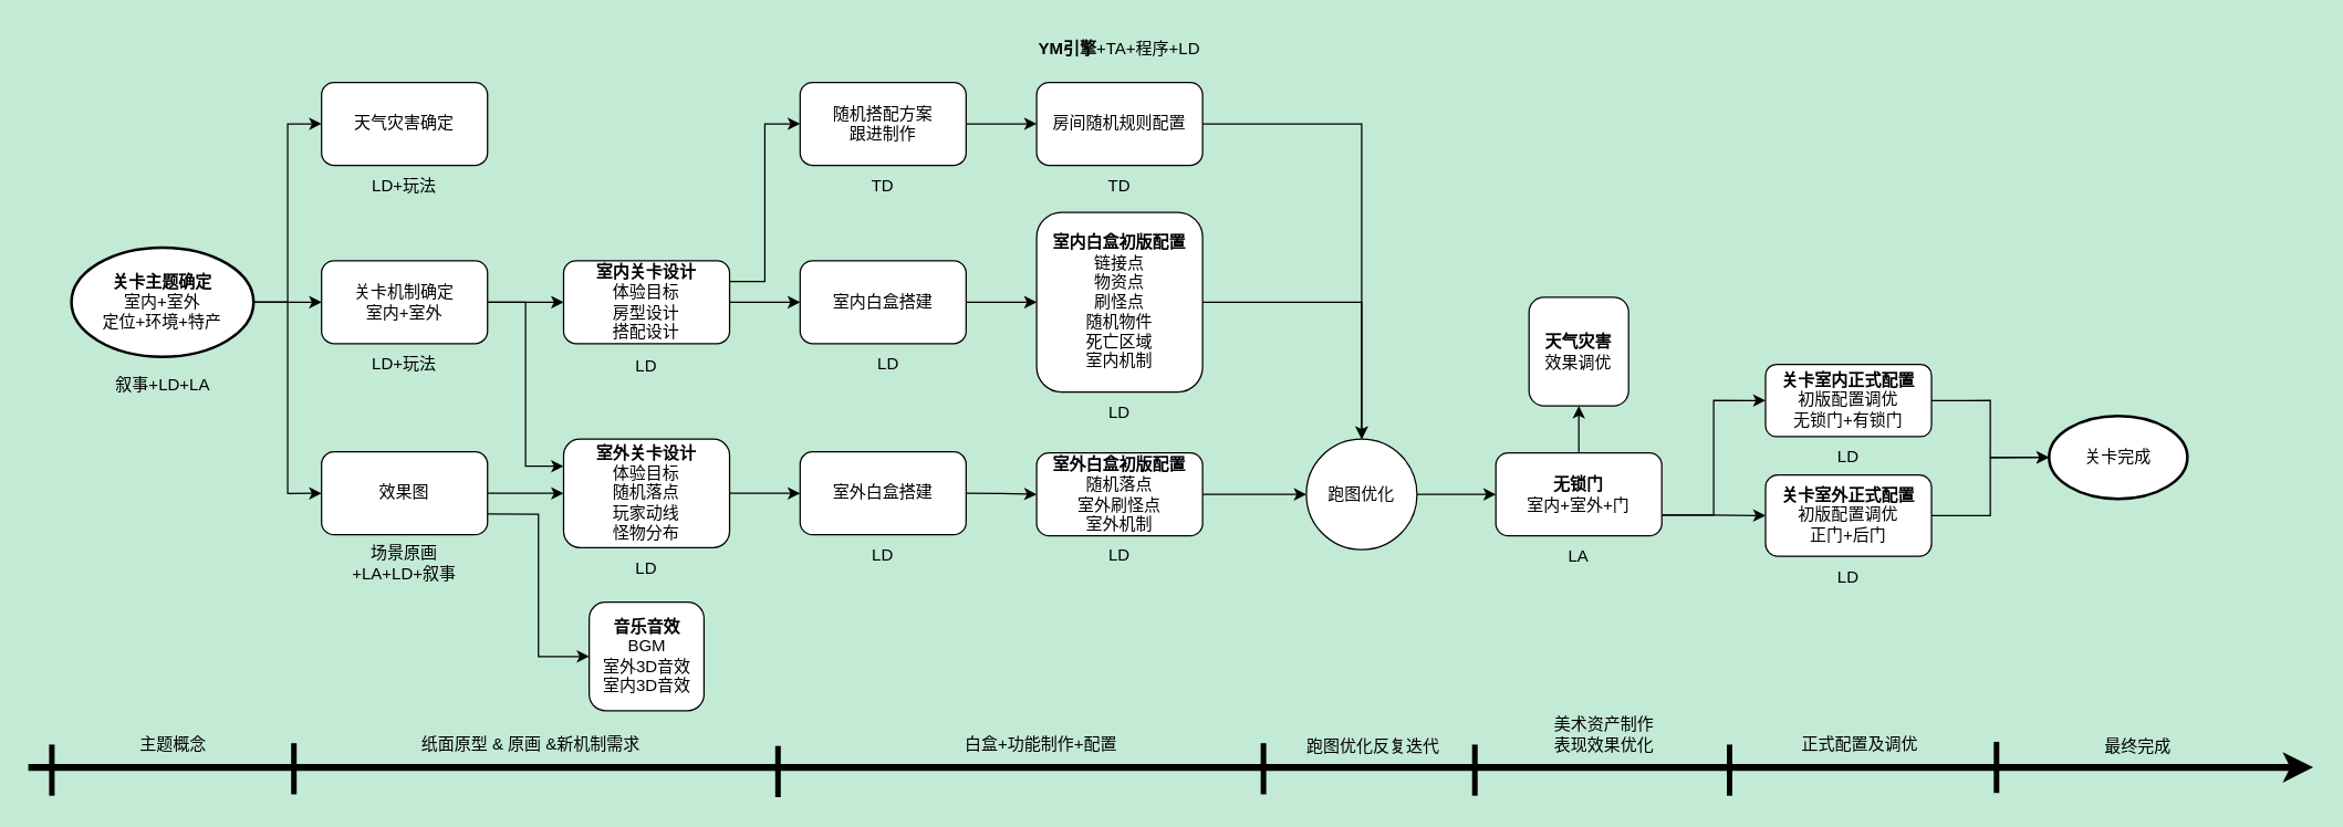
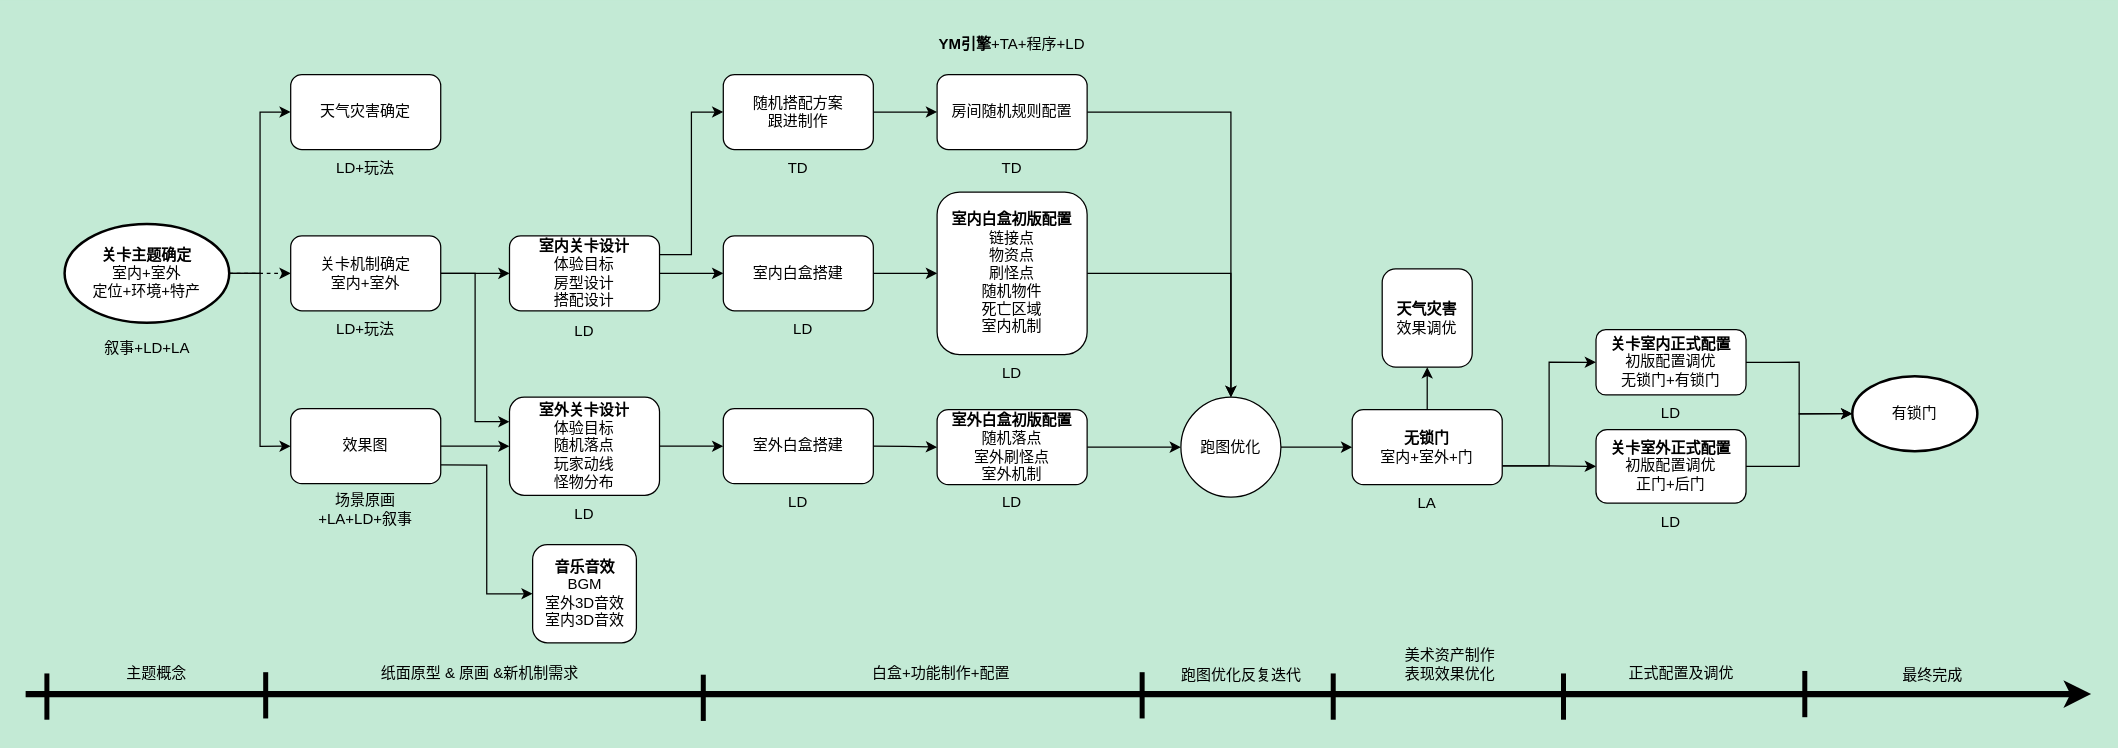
  <mxCell id="0" />
  <mxCell id="1" parent="0" />
  <mxCell id="2" value="叙事+LD+LA" style="text;html=1;align=center;verticalAlign=middle;whiteSpace=wrap;rounded=0;" parent="1" vertex="1"><mxGeometry x="75.5" y="263" width="83" height="30" as="geometry" /></mxCell>
  <mxCell id="3" style="edgeStyle=orthogonalEdgeStyle;rounded=0;orthogonalLoop=1;jettySize=auto;html=1;exitX=1;exitY=0.5;exitDx=0;exitDy=0;entryX=0;entryY=0.5;entryDx=0;entryDy=0;exitPerimeter=0;" parent="1" source="73" target="6" edge="1"><mxGeometry relative="1" as="geometry"><mxPoint x="177" y="218" as="sourcePoint" /></mxGeometry></mxCell>
- <mxCell id="4" style="edgeStyle=orthogonalEdgeStyle;rounded=0;orthogonalLoop=1;jettySize=auto;html=1;exitX=1;exitY=0.5;exitDx=0;exitDy=0;entryX=0;entryY=0.5;entryDx=0;entryDy=0;exitPerimeter=0;" parent="1" source="73" target="10" edge="1"><mxGeometry relative="1" as="geometry"><mxPoint x="177" y="218" as="sourcePoint" /></mxGeometry></mxCell>
+ <mxCell id="4" style="edgeStyle=orthogonalEdgeStyle;rounded=0;orthogonalLoop=1;jettySize=auto;html=1;exitX=1;exitY=0.5;exitDx=0;exitDy=0;entryX=0;entryY=0.5;entryDx=0;entryDy=0;exitPerimeter=0;dashed=1;" parent="1" source="73" target="10" edge="1"><mxGeometry relative="1" as="geometry"><mxPoint x="177" y="218" as="sourcePoint" /></mxGeometry></mxCell>
  <mxCell id="5" style="edgeStyle=orthogonalEdgeStyle;rounded=0;orthogonalLoop=1;jettySize=auto;html=1;exitX=1;exitY=0.5;exitDx=0;exitDy=0;entryX=0;entryY=0.5;entryDx=0;entryDy=0;exitPerimeter=0;" parent="1" source="73" target="15" edge="1"><mxGeometry relative="1" as="geometry"><mxPoint x="177" y="218" as="sourcePoint" /></mxGeometry></mxCell>
  <mxCell id="6" value="天气灾害确定" style="rounded=1;whiteSpace=wrap;html=1;" parent="1" vertex="1"><mxGeometry x="232" y="59" width="120" height="60" as="geometry" /></mxCell>
  <mxCell id="7" value="LD+玩法" style="text;html=1;align=center;verticalAlign=middle;whiteSpace=wrap;rounded=0;" parent="1" vertex="1"><mxGeometry x="262" y="119" width="60" height="30" as="geometry" /></mxCell>
  <mxCell id="8" style="edgeStyle=orthogonalEdgeStyle;rounded=0;orthogonalLoop=1;jettySize=auto;html=1;exitX=1;exitY=0.5;exitDx=0;exitDy=0;entryX=0;entryY=0.5;entryDx=0;entryDy=0;" parent="1" source="10" target="18" edge="1"><mxGeometry relative="1" as="geometry" /></mxCell>
  <mxCell id="9" style="edgeStyle=orthogonalEdgeStyle;rounded=0;orthogonalLoop=1;jettySize=auto;html=1;exitX=1;exitY=0.5;exitDx=0;exitDy=0;entryX=0;entryY=0.25;entryDx=0;entryDy=0;" parent="1" source="10" target="24" edge="1"><mxGeometry relative="1" as="geometry" /></mxCell>
  <mxCell id="10" value="关卡机制确定&lt;div&gt;室内+室外&lt;/div&gt;" style="rounded=1;whiteSpace=wrap;html=1;" parent="1" vertex="1"><mxGeometry x="232" y="188" width="120" height="60" as="geometry" /></mxCell>
  <mxCell id="11" value="LD+玩法" style="text;html=1;align=center;verticalAlign=middle;whiteSpace=wrap;rounded=0;" parent="1" vertex="1"><mxGeometry x="262" y="248" width="60" height="30" as="geometry" /></mxCell>
  <mxCell id="12" value="&lt;b&gt;YM引擎&lt;/b&gt;+TA+程序+LD" style="text;html=1;align=center;verticalAlign=middle;whiteSpace=wrap;rounded=0;" parent="1" vertex="1"><mxGeometry x="739" y="20" width="140" height="30" as="geometry" /></mxCell>
  <mxCell id="13" style="edgeStyle=orthogonalEdgeStyle;rounded=0;orthogonalLoop=1;jettySize=auto;html=1;exitX=1;exitY=0.5;exitDx=0;exitDy=0;entryX=0;entryY=0.5;entryDx=0;entryDy=0;" parent="1" source="15" target="24" edge="1"><mxGeometry relative="1" as="geometry" /></mxCell>
  <mxCell id="14" style="edgeStyle=orthogonalEdgeStyle;rounded=0;orthogonalLoop=1;jettySize=auto;html=1;exitX=1;exitY=0.75;exitDx=0;exitDy=0;entryX=0;entryY=0.5;entryDx=0;entryDy=0;" edge="1" parent="1" source="15" target="74"><mxGeometry relative="1" as="geometry" /></mxCell>
  <mxCell id="15" value="效果图" style="rounded=1;whiteSpace=wrap;html=1;" parent="1" vertex="1"><mxGeometry x="232" y="326.25" width="120" height="60" as="geometry" /></mxCell>
  <mxCell id="16" style="edgeStyle=orthogonalEdgeStyle;rounded=0;orthogonalLoop=1;jettySize=auto;html=1;exitX=1;exitY=0.5;exitDx=0;exitDy=0;entryX=0;entryY=0.5;entryDx=0;entryDy=0;" parent="1" source="18" target="21" edge="1"><mxGeometry relative="1" as="geometry" /></mxCell>
  <mxCell id="17" style="edgeStyle=orthogonalEdgeStyle;rounded=0;orthogonalLoop=1;jettySize=auto;html=1;exitX=1;exitY=0.25;exitDx=0;exitDy=0;entryX=0;entryY=0.5;entryDx=0;entryDy=0;" parent="1" source="18" target="33" edge="1"><mxGeometry relative="1" as="geometry" /></mxCell>
  <mxCell id="18" value="&lt;b&gt;室内关卡设计&lt;/b&gt;&lt;div&gt;体验目标&lt;/div&gt;&lt;div&gt;房型设计&lt;/div&gt;&lt;div&gt;搭配设计&lt;/div&gt;" style="rounded=1;whiteSpace=wrap;html=1;" parent="1" vertex="1"><mxGeometry x="407" y="188" width="120" height="60" as="geometry" /></mxCell>
  <mxCell id="19" value="LD" style="text;html=1;align=center;verticalAlign=middle;whiteSpace=wrap;rounded=0;" parent="1" vertex="1"><mxGeometry x="437" y="250" width="60" height="30" as="geometry" /></mxCell>
  <mxCell id="20" style="edgeStyle=orthogonalEdgeStyle;rounded=0;orthogonalLoop=1;jettySize=auto;html=1;exitX=1;exitY=0.5;exitDx=0;exitDy=0;entryX=0;entryY=0.5;entryDx=0;entryDy=0;" parent="1" source="21" target="52" edge="1"><mxGeometry relative="1" as="geometry"><mxPoint x="710" y="265" as="targetPoint" /></mxGeometry></mxCell>
  <mxCell id="21" value="室内白盒搭建" style="rounded=1;whiteSpace=wrap;html=1;" parent="1" vertex="1"><mxGeometry x="578" y="188" width="120" height="60" as="geometry" /></mxCell>
  <mxCell id="22" value="LD" style="text;html=1;align=center;verticalAlign=middle;whiteSpace=wrap;rounded=0;" parent="1" vertex="1"><mxGeometry x="612" y="248" width="60" height="30" as="geometry" /></mxCell>
  <mxCell id="23" style="edgeStyle=orthogonalEdgeStyle;rounded=0;orthogonalLoop=1;jettySize=auto;html=1;exitX=1;exitY=0.5;exitDx=0;exitDy=0;entryX=0;entryY=0.5;entryDx=0;entryDy=0;" parent="1" source="24" target="27" edge="1"><mxGeometry relative="1" as="geometry" /></mxCell>
  <mxCell id="24" value="&lt;b&gt;室外关卡设计&lt;/b&gt;&lt;div&gt;体验目标&lt;/div&gt;&lt;div&gt;随机落点&lt;/div&gt;&lt;div&gt;玩家动线&lt;/div&gt;&lt;div&gt;怪物分布&lt;/div&gt;" style="rounded=1;whiteSpace=wrap;html=1;" parent="1" vertex="1"><mxGeometry x="407" y="317" width="120" height="78.5" as="geometry" /></mxCell>
  <mxCell id="25" value="场景原画+LA+LD+叙事" style="text;html=1;align=center;verticalAlign=middle;whiteSpace=wrap;rounded=0;" parent="1" vertex="1"><mxGeometry x="248" y="392.25" width="88" height="30" as="geometry" /></mxCell>
  <mxCell id="26" style="edgeStyle=orthogonalEdgeStyle;rounded=0;orthogonalLoop=1;jettySize=auto;html=1;exitX=1;exitY=0.5;exitDx=0;exitDy=0;entryX=0;entryY=0.5;entryDx=0;entryDy=0;" parent="1" source="39" target="31" edge="1"><mxGeometry relative="1" as="geometry" /></mxCell>
  <mxCell id="27" value="室外白盒搭建" style="rounded=1;whiteSpace=wrap;html=1;" parent="1" vertex="1"><mxGeometry x="578" y="326.25" width="120" height="60" as="geometry" /></mxCell>
  <mxCell id="28" value="LD" style="text;html=1;align=center;verticalAlign=middle;whiteSpace=wrap;rounded=0;" parent="1" vertex="1"><mxGeometry x="437" y="395.5" width="60" height="30" as="geometry" /></mxCell>
  <mxCell id="29" value="LD" style="text;html=1;align=center;verticalAlign=middle;whiteSpace=wrap;rounded=0;" parent="1" vertex="1"><mxGeometry x="608" y="386.25" width="60" height="30" as="geometry" /></mxCell>
  <mxCell id="30" style="edgeStyle=orthogonalEdgeStyle;rounded=0;orthogonalLoop=1;jettySize=auto;html=1;exitX=1;exitY=0.5;exitDx=0;exitDy=0;entryX=0;entryY=0.5;entryDx=0;entryDy=0;" parent="1" source="31" target="44" edge="1"><mxGeometry relative="1" as="geometry" /></mxCell>
  <mxCell id="31" value="跑图优化" style="ellipse;whiteSpace=wrap;html=1;aspect=fixed;" parent="1" vertex="1"><mxGeometry x="944" y="317" width="80" height="80" as="geometry" /></mxCell>
  <mxCell id="32" style="edgeStyle=orthogonalEdgeStyle;rounded=0;orthogonalLoop=1;jettySize=auto;html=1;exitX=1;exitY=0.5;exitDx=0;exitDy=0;entryX=0;entryY=0.5;entryDx=0;entryDy=0;" parent="1" source="33" target="36" edge="1"><mxGeometry relative="1" as="geometry"><mxPoint x="720" y="0" as="targetPoint" /></mxGeometry></mxCell>
  <mxCell id="33" value="随机搭配方案&lt;div&gt;跟进制作&lt;/div&gt;" style="rounded=1;whiteSpace=wrap;html=1;" parent="1" vertex="1"><mxGeometry x="578" y="59" width="120" height="60" as="geometry" /></mxCell>
  <mxCell id="34" value="TD" style="text;html=1;align=center;verticalAlign=middle;whiteSpace=wrap;rounded=0;" parent="1" vertex="1"><mxGeometry x="608" y="119" width="60" height="30" as="geometry" /></mxCell>
  <mxCell id="35" style="edgeStyle=orthogonalEdgeStyle;rounded=0;orthogonalLoop=1;jettySize=auto;html=1;exitX=1;exitY=0.5;exitDx=0;exitDy=0;" parent="1" source="36" target="31" edge="1"><mxGeometry relative="1" as="geometry" /></mxCell>
  <mxCell id="36" value="房间随机规则配置" style="rounded=1;whiteSpace=wrap;html=1;" parent="1" vertex="1"><mxGeometry x="749" y="59" width="120" height="60" as="geometry" /></mxCell>
  <mxCell id="37" value="TD" style="text;html=1;align=center;verticalAlign=middle;whiteSpace=wrap;rounded=0;" parent="1" vertex="1"><mxGeometry x="779" y="119" width="60" height="30" as="geometry" /></mxCell>
  <mxCell id="38" value="" style="edgeStyle=orthogonalEdgeStyle;rounded=0;orthogonalLoop=1;jettySize=auto;html=1;exitX=1;exitY=0.5;exitDx=0;exitDy=0;entryX=0;entryY=0.5;entryDx=0;entryDy=0;" parent="1" source="27" target="39" edge="1"><mxGeometry relative="1" as="geometry"><mxPoint x="698" y="356" as="sourcePoint" /><mxPoint x="850" y="357" as="targetPoint" /></mxGeometry></mxCell>
  <mxCell id="39" value="&lt;b&gt;室外白盒初版配置&lt;/b&gt;&lt;div&gt;&lt;div&gt;随机落点&lt;/div&gt;&lt;div&gt;室外刷怪点&lt;/div&gt;&lt;/div&gt;&lt;div&gt;室外机制&lt;/div&gt;" style="rounded=1;whiteSpace=wrap;html=1;" parent="1" vertex="1"><mxGeometry x="749" y="327" width="120" height="60" as="geometry" /></mxCell>
  <mxCell id="40" value="LD" style="text;html=1;align=center;verticalAlign=middle;whiteSpace=wrap;rounded=0;" parent="1" vertex="1"><mxGeometry x="779" y="386.25" width="60" height="30" as="geometry" /></mxCell>
  <mxCell id="41" style="edgeStyle=orthogonalEdgeStyle;rounded=0;orthogonalLoop=1;jettySize=auto;html=1;exitX=1;exitY=0.75;exitDx=0;exitDy=0;entryX=0;entryY=0.5;entryDx=0;entryDy=0;" parent="1" source="44" target="46" edge="1"><mxGeometry relative="1" as="geometry" /></mxCell>
  <mxCell id="42" style="edgeStyle=orthogonalEdgeStyle;rounded=0;orthogonalLoop=1;jettySize=auto;html=1;exitX=1;exitY=0.75;exitDx=0;exitDy=0;entryX=0;entryY=0.5;entryDx=0;entryDy=0;" parent="1" source="44" target="47" edge="1"><mxGeometry relative="1" as="geometry" /></mxCell>
  <mxCell id="43" style="edgeStyle=orthogonalEdgeStyle;rounded=0;orthogonalLoop=1;jettySize=auto;html=1;exitX=0.5;exitY=0;exitDx=0;exitDy=0;entryX=0.5;entryY=1;entryDx=0;entryDy=0;" parent="1" source="44" target="54" edge="1"><mxGeometry relative="1" as="geometry" /></mxCell>
  <mxCell id="44" value="&lt;b&gt;无锁门&lt;/b&gt;&lt;br&gt;室内+室外+门" style="rounded=1;whiteSpace=wrap;html=1;" parent="1" vertex="1"><mxGeometry x="1081" y="327" width="120" height="60" as="geometry" /></mxCell>
  <mxCell id="45" value="LA" style="text;html=1;align=center;verticalAlign=middle;whiteSpace=wrap;rounded=0;" parent="1" vertex="1"><mxGeometry x="1111" y="387" width="60" height="30" as="geometry" /></mxCell>
  <mxCell id="46" value="&lt;b&gt;关卡室内&lt;/b&gt;&lt;b&gt;正式&lt;/b&gt;&lt;b&gt;配置&lt;/b&gt;&lt;div&gt;&lt;div&gt;初版配置调优&lt;/div&gt;&lt;div&gt;无锁门+有锁门&lt;/div&gt;&lt;/div&gt;" style="rounded=1;whiteSpace=wrap;html=1;" parent="1" vertex="1"><mxGeometry x="1276" y="263" width="120" height="52.25" as="geometry" /></mxCell>
  <mxCell id="47" value="&lt;b&gt;关卡室外正式配置&lt;/b&gt;&lt;div&gt;初版配置调优&lt;b&gt;&lt;br&gt;&lt;/b&gt;&lt;div&gt;正门+后门&lt;/div&gt;&lt;/div&gt;" style="rounded=1;whiteSpace=wrap;html=1;" parent="1" vertex="1"><mxGeometry x="1276" y="343" width="120" height="58.75" as="geometry" /></mxCell>
  <mxCell id="48" value="LD" style="text;html=1;align=center;verticalAlign=middle;whiteSpace=wrap;rounded=0;" parent="1" vertex="1"><mxGeometry x="1306" y="315.25" width="60" height="30" as="geometry" /></mxCell>
  <mxCell id="49" value="LD" style="text;html=1;align=center;verticalAlign=middle;whiteSpace=wrap;rounded=0;" parent="1" vertex="1"><mxGeometry x="1306" y="401.75" width="60" height="30" as="geometry" /></mxCell>
  <mxCell id="50" style="edgeStyle=orthogonalEdgeStyle;rounded=0;orthogonalLoop=1;jettySize=auto;html=1;exitX=0.5;exitY=1;exitDx=0;exitDy=0;" parent="1" source="37" target="37" edge="1"><mxGeometry relative="1" as="geometry" /></mxCell>
  <mxCell id="51" style="edgeStyle=orthogonalEdgeStyle;rounded=0;orthogonalLoop=1;jettySize=auto;html=1;exitX=1;exitY=0.5;exitDx=0;exitDy=0;entryX=0.5;entryY=0;entryDx=0;entryDy=0;" parent="1" source="52" target="31" edge="1"><mxGeometry relative="1" as="geometry" /></mxCell>
  <mxCell id="52" value="&lt;b&gt;室内白盒初版配置&lt;/b&gt;&lt;div&gt;&lt;div&gt;链接点&lt;br&gt;&lt;/div&gt;&lt;div&gt;物资点&lt;/div&gt;&lt;div&gt;刷怪点&lt;/div&gt;&lt;div&gt;随机物件&lt;/div&gt;&lt;div&gt;死亡区域&lt;/div&gt;&lt;div&gt;室内机制&lt;/div&gt;&lt;/div&gt;" style="rounded=1;whiteSpace=wrap;html=1;" parent="1" vertex="1"><mxGeometry x="749" y="153" width="120" height="130" as="geometry" /></mxCell>
  <mxCell id="53" value="LD" style="text;html=1;align=center;verticalAlign=middle;whiteSpace=wrap;rounded=0;" parent="1" vertex="1"><mxGeometry x="779" y="283" width="60" height="30" as="geometry" /></mxCell>
  <mxCell id="54" value="&lt;b&gt;天气灾害&lt;/b&gt;&lt;div&gt;效果调优&lt;/div&gt;" style="rounded=1;whiteSpace=wrap;html=1;" parent="1" vertex="1"><mxGeometry x="1105" y="214.5" width="72" height="78.5" as="geometry" /></mxCell>
  <mxCell id="55" value="" style="endArrow=classic;html=1;rounded=0;strokeWidth=5;" parent="1" edge="1"><mxGeometry width="50" height="50" relative="1" as="geometry"><mxPoint x="20" y="554.46" as="sourcePoint" /><mxPoint x="1672" y="554.46" as="targetPoint" /></mxGeometry></mxCell>
  <mxCell id="56" value="" style="endArrow=none;html=1;rounded=0;strokeWidth=4;" parent="1" edge="1"><mxGeometry width="50" height="50" relative="1" as="geometry"><mxPoint x="37" y="575" as="sourcePoint" /><mxPoint x="37" y="538" as="targetPoint" /></mxGeometry></mxCell>
  <mxCell id="57" value="" style="endArrow=none;html=1;rounded=0;strokeWidth=4;" parent="1" edge="1"><mxGeometry width="50" height="50" relative="1" as="geometry"><mxPoint x="212" y="574" as="sourcePoint" /><mxPoint x="212" y="537" as="targetPoint" /></mxGeometry></mxCell>
  <mxCell id="58" value="主题概念" style="text;html=1;align=center;verticalAlign=middle;whiteSpace=wrap;rounded=0;" parent="1" vertex="1"><mxGeometry x="95" y="522.75" width="60" height="30" as="geometry" /></mxCell>
  <mxCell id="59" value="纸面原型 &amp;amp; 原画 &amp;amp;新机制需求" style="text;html=1;align=center;verticalAlign=middle;whiteSpace=wrap;rounded=0;" parent="1" vertex="1"><mxGeometry x="300" y="522.75" width="167" height="30" as="geometry" /></mxCell>
  <mxCell id="60" value="" style="endArrow=none;html=1;rounded=0;strokeWidth=4;" parent="1" edge="1"><mxGeometry width="50" height="50" relative="1" as="geometry"><mxPoint x="562" y="576" as="sourcePoint" /><mxPoint x="562" y="539" as="targetPoint" /></mxGeometry></mxCell>
  <mxCell id="61" value="白盒+功能制作+配置" style="text;html=1;align=center;verticalAlign=middle;whiteSpace=wrap;rounded=0;" parent="1" vertex="1"><mxGeometry x="669" y="522.75" width="167" height="30" as="geometry" /></mxCell>
  <mxCell id="62" value="" style="endArrow=none;html=1;rounded=0;strokeWidth=4;" parent="1" edge="1"><mxGeometry width="50" height="50" relative="1" as="geometry"><mxPoint x="913" y="574" as="sourcePoint" /><mxPoint x="913" y="537" as="targetPoint" /></mxGeometry></mxCell>
  <mxCell id="63" value="跑图优化反复迭代" style="text;html=1;align=center;verticalAlign=middle;whiteSpace=wrap;rounded=0;" parent="1" vertex="1"><mxGeometry x="908.5" y="525" width="167" height="30" as="geometry" /></mxCell>
  <mxCell id="64" value="" style="endArrow=none;html=1;rounded=0;strokeWidth=4;" parent="1" edge="1"><mxGeometry width="50" height="50" relative="1" as="geometry"><mxPoint x="1065.83" y="575" as="sourcePoint" /><mxPoint x="1065.83" y="538" as="targetPoint" /></mxGeometry></mxCell>
  <mxCell id="65" value="美术资产制作&lt;div&gt;表现效果优化&lt;/div&gt;" style="text;html=1;align=center;verticalAlign=middle;whiteSpace=wrap;rounded=0;" parent="1" vertex="1"><mxGeometry x="1075.5" y="516" width="167" height="30" as="geometry" /></mxCell>
  <mxCell id="66" value="" style="endArrow=none;html=1;rounded=0;strokeWidth=4;" parent="1" edge="1"><mxGeometry width="50" height="50" relative="1" as="geometry"><mxPoint x="1250" y="575" as="sourcePoint" /><mxPoint x="1250" y="538" as="targetPoint" /></mxGeometry></mxCell>
  <mxCell id="67" value="正式配置及调优" style="text;html=1;align=center;verticalAlign=middle;whiteSpace=wrap;rounded=0;" parent="1" vertex="1"><mxGeometry x="1260.5" y="522.75" width="167" height="30" as="geometry" /></mxCell>
- <mxCell id="68" value="关卡完成" style="strokeWidth=2;html=1;shape=mxgraph.flowchart.start_1;whiteSpace=wrap;" parent="1" vertex="1"><mxGeometry x="1481" y="300.25" width="100" height="60" as="geometry" /></mxCell>
+ <mxCell id="68" value="有锁门" style="strokeWidth=2;html=1;shape=mxgraph.flowchart.start_1;whiteSpace=wrap;" parent="1" vertex="1"><mxGeometry x="1481" y="300.25" width="100" height="60" as="geometry" /></mxCell>
  <mxCell id="69" style="edgeStyle=orthogonalEdgeStyle;rounded=0;orthogonalLoop=1;jettySize=auto;html=1;exitX=1;exitY=0.5;exitDx=0;exitDy=0;entryX=0;entryY=0.5;entryDx=0;entryDy=0;entryPerimeter=0;" parent="1" source="47" target="68" edge="1"><mxGeometry relative="1" as="geometry" /></mxCell>
  <mxCell id="70" style="edgeStyle=orthogonalEdgeStyle;rounded=0;orthogonalLoop=1;jettySize=auto;html=1;exitX=1;exitY=0.5;exitDx=0;exitDy=0;entryX=0;entryY=0.5;entryDx=0;entryDy=0;entryPerimeter=0;" parent="1" source="46" target="68" edge="1"><mxGeometry relative="1" as="geometry" /></mxCell>
  <mxCell id="71" value="" style="endArrow=none;html=1;rounded=0;strokeWidth=4;" parent="1" edge="1"><mxGeometry width="50" height="50" relative="1" as="geometry"><mxPoint x="1443" y="573" as="sourcePoint" /><mxPoint x="1443" y="536" as="targetPoint" /></mxGeometry></mxCell>
  <mxCell id="72" value="最终完成" style="text;html=1;align=center;verticalAlign=middle;whiteSpace=wrap;rounded=0;" parent="1" vertex="1"><mxGeometry x="1462" y="525" width="167" height="30" as="geometry" /></mxCell>
  <mxCell id="73" value="&lt;b&gt;关卡主题确定&lt;/b&gt;&lt;div&gt;室内+室外&lt;/div&gt;&lt;div&gt;定位+环境+特产&lt;/div&gt;" style="strokeWidth=2;html=1;shape=mxgraph.flowchart.start_1;whiteSpace=wrap;" parent="1" vertex="1"><mxGeometry x="51.17" y="178.5" width="131.67" height="79" as="geometry" /></mxCell>
  <mxCell id="74" value="&lt;b&gt;音乐音效&lt;/b&gt;&lt;div&gt;BGM&lt;/div&gt;&lt;div&gt;室外3D音效&lt;/div&gt;&lt;div&gt;室内3D音效&lt;/div&gt;" style="rounded=1;whiteSpace=wrap;html=1;" vertex="1" parent="1"><mxGeometry x="425.5" y="435" width="83" height="78.5" as="geometry" /></mxCell>
